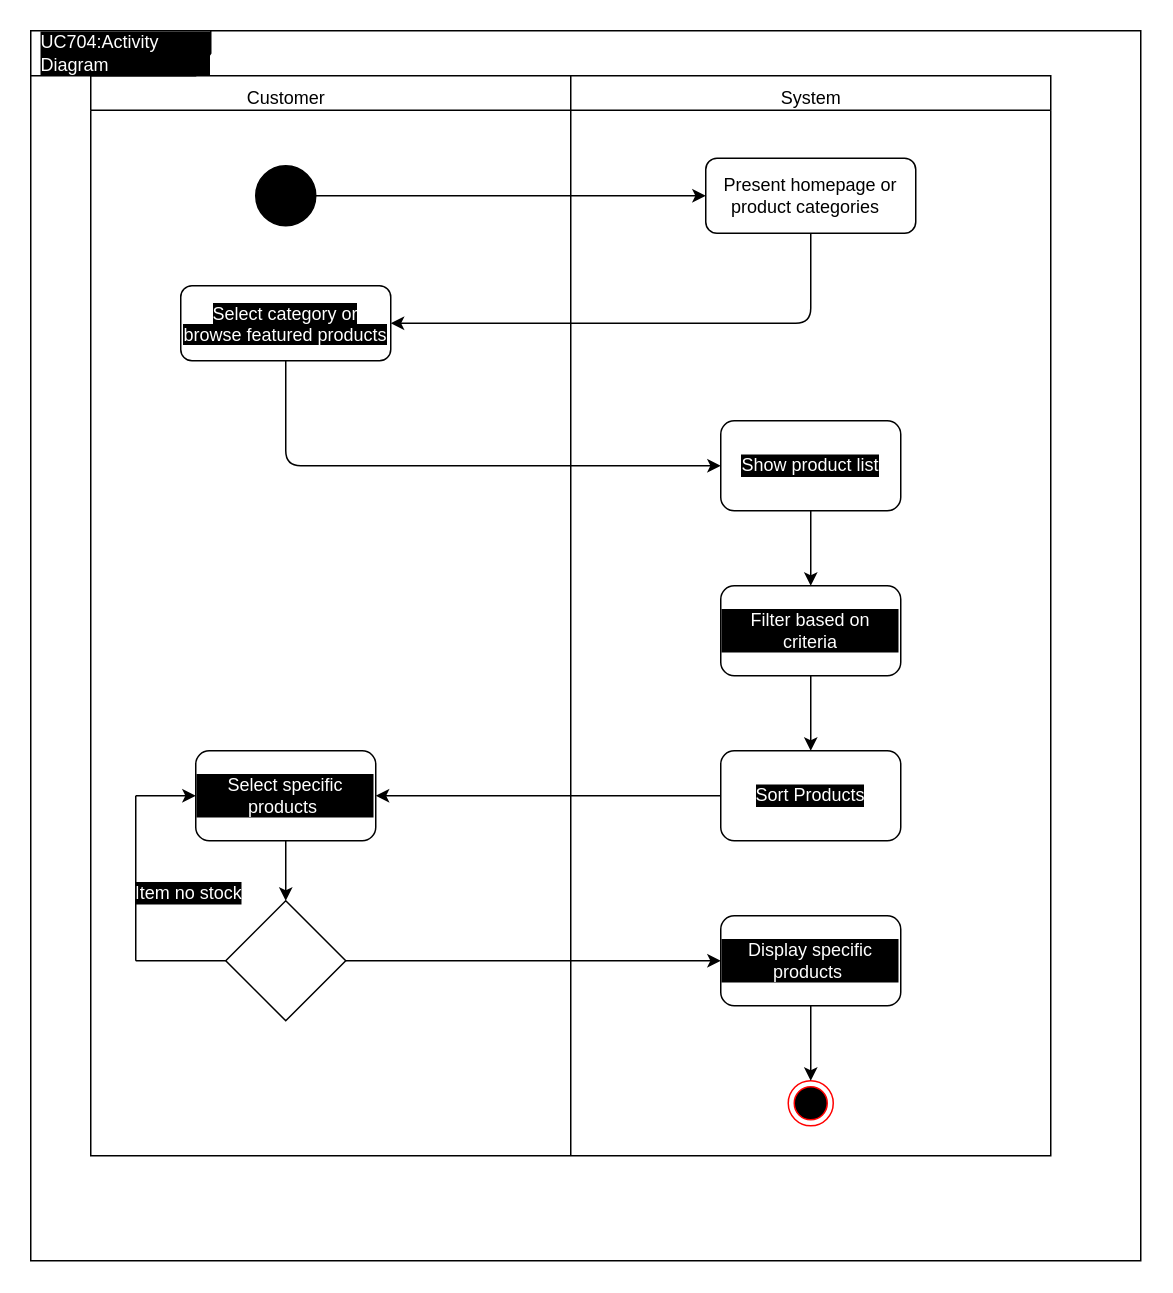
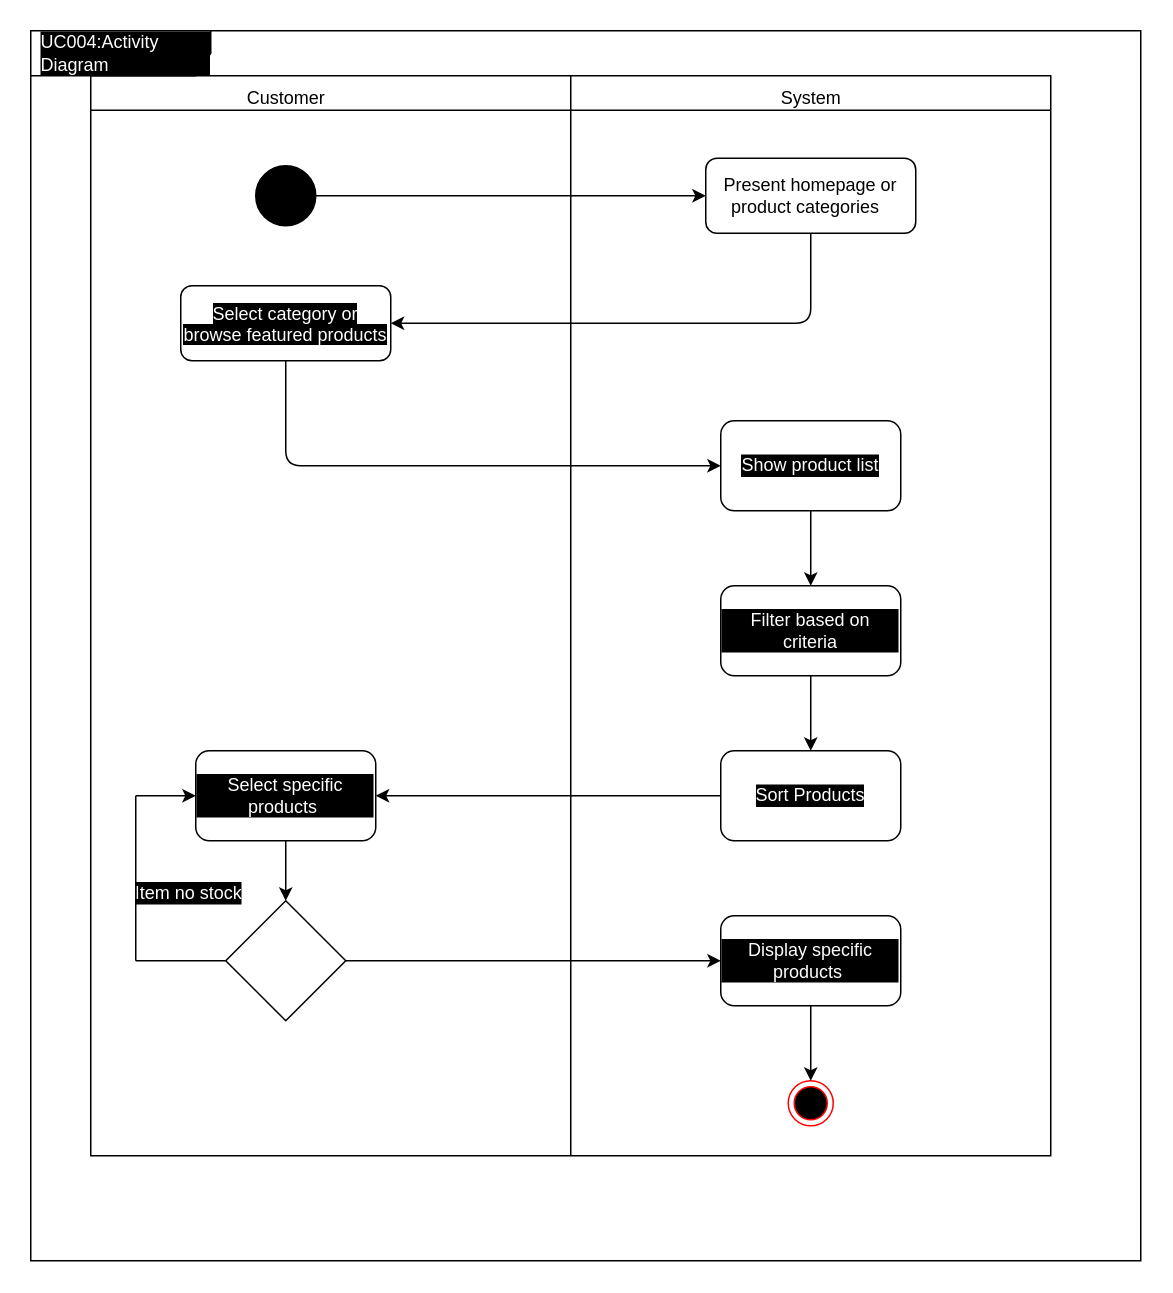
  <mxCell id="0" />
  <mxCell id="1" parent="0" />
  <mxCell id="2" value="&amp;nbsp;" style="swimlane;whiteSpace=wrap;html=1;" parent="1" vertex="1"><mxGeometry x="60" y="50" width="640" height="720" as="geometry" /></mxCell>
  <mxCell id="3" value="Customer" style="text;html=1;align=center;verticalAlign=middle;resizable=0;points=[];autosize=1;strokeColor=none;fillColor=none;" parent="2" vertex="1"><mxGeometry x="90" width="80" height="30" as="geometry" /></mxCell>
  <mxCell id="4" value="System" style="text;html=1;align=center;verticalAlign=middle;resizable=0;points=[];autosize=1;strokeColor=none;fillColor=none;" parent="2" vertex="1"><mxGeometry x="450" width="60" height="30" as="geometry" /></mxCell>
  <mxCell id="5" value="" style="shape=ellipse;html=1;fillColor=strokeColor;fontSize=18;fontColor=#ffffff;" parent="2" vertex="1"><mxGeometry x="110" y="60" width="40" height="40" as="geometry" /></mxCell>
  <mxCell id="6" value="Present homepage or product categories&amp;nbsp;&amp;nbsp;" style="rounded=1;whiteSpace=wrap;html=1;" parent="2" vertex="1"><mxGeometry x="410" y="55" width="140" height="50" as="geometry" /></mxCell>
  <mxCell id="7" value="&lt;p style=&quot;margin: 0px; font-variant-numeric: normal; font-variant-east-asian: normal; font-stretch: normal; line-height: normal;&quot; class=&quot;p1&quot;&gt;&lt;span style=&quot;background-color: rgb(0, 0, 0);&quot;&gt;&lt;font color=&quot;#ffffff&quot;&gt;Select category or browse featured products&lt;/font&gt;&lt;/span&gt;&lt;/p&gt;" style="rounded=1;whiteSpace=wrap;html=1;align=center;" parent="2" vertex="1"><mxGeometry x="60" y="140" width="140" height="50" as="geometry" /></mxCell>
  <mxCell id="8" value="" style="endArrow=classic;html=1;exitX=1;exitY=0.5;exitDx=0;exitDy=0;entryX=0;entryY=0.5;entryDx=0;entryDy=0;" parent="2" source="5" target="6" edge="1"><mxGeometry width="50" height="50" relative="1" as="geometry"><mxPoint x="320" y="280" as="sourcePoint" /><mxPoint x="370" y="230" as="targetPoint" /></mxGeometry></mxCell>
  <mxCell id="9" value="" style="endArrow=classic;html=1;fontColor=#FFFFFF;exitX=0.5;exitY=1;exitDx=0;exitDy=0;entryX=1;entryY=0.5;entryDx=0;entryDy=0;" parent="2" source="6" target="7" edge="1"><mxGeometry width="50" height="50" relative="1" as="geometry"><mxPoint x="320" y="290" as="sourcePoint" /><mxPoint x="370" y="240" as="targetPoint" /><Array as="points"><mxPoint x="480" y="165" /></Array></mxGeometry></mxCell>
  <mxCell id="10" value="Show product list" style="rounded=1;whiteSpace=wrap;html=1;labelBackgroundColor=#000000;fontColor=#FFFFFF;" parent="2" vertex="1"><mxGeometry x="420" y="230" width="120" height="60" as="geometry" /></mxCell>
  <mxCell id="11" value="" style="endArrow=classic;html=1;fontColor=#FFFFFF;exitX=0.5;exitY=1;exitDx=0;exitDy=0;" parent="2" source="7" target="10" edge="1"><mxGeometry width="50" height="50" relative="1" as="geometry"><mxPoint x="320" y="290" as="sourcePoint" /><mxPoint x="130" y="250" as="targetPoint" /><Array as="points"><mxPoint x="130" y="260" /></Array></mxGeometry></mxCell>
  <mxCell id="12" value="Filter based on criteria" style="rounded=1;whiteSpace=wrap;html=1;labelBackgroundColor=#000000;fontColor=#FFFFFF;" parent="2" vertex="1"><mxGeometry x="420" y="340" width="120" height="60" as="geometry" /></mxCell>
  <mxCell id="13" value="" style="endArrow=classic;html=1;fontColor=#FFFFFF;exitX=0.5;exitY=1;exitDx=0;exitDy=0;entryX=0.5;entryY=0;entryDx=0;entryDy=0;" parent="2" source="10" target="12" edge="1"><mxGeometry width="50" height="50" relative="1" as="geometry"><mxPoint x="480" y="300" as="sourcePoint" /><mxPoint x="370" y="230" as="targetPoint" /></mxGeometry></mxCell>
  <mxCell id="14" value="Sort Products" style="rounded=1;whiteSpace=wrap;html=1;labelBackgroundColor=#000000;fontColor=#FFFFFF;" parent="2" vertex="1"><mxGeometry x="420" y="450" width="120" height="60" as="geometry" /></mxCell>
  <mxCell id="15" value="" style="endArrow=classic;html=1;fontColor=#FFFFFF;exitX=0.5;exitY=1;exitDx=0;exitDy=0;entryX=0.5;entryY=0;entryDx=0;entryDy=0;" parent="2" source="12" target="14" edge="1"><mxGeometry width="50" height="50" relative="1" as="geometry"><mxPoint x="320" y="400" as="sourcePoint" /><mxPoint x="370" y="350" as="targetPoint" /></mxGeometry></mxCell>
  <mxCell id="16" style="edgeStyle=none;html=1;exitX=0.5;exitY=1;exitDx=0;exitDy=0;fontColor=#FFFFFF;" parent="2" source="17" target="23" edge="1"><mxGeometry relative="1" as="geometry" /></mxCell>
  <mxCell id="17" value="Select specific products&amp;nbsp;" style="rounded=1;whiteSpace=wrap;html=1;labelBackgroundColor=#000000;fontColor=#FFFFFF;" parent="2" vertex="1"><mxGeometry x="70" y="450" width="120" height="60" as="geometry" /></mxCell>
  <mxCell id="18" value="Display specific products&amp;nbsp;" style="rounded=1;whiteSpace=wrap;html=1;labelBackgroundColor=#000000;fontColor=#FFFFFF;" parent="2" vertex="1"><mxGeometry x="420" y="560" width="120" height="60" as="geometry" /></mxCell>
  <mxCell id="19" value="" style="ellipse;html=1;shape=endState;fillColor=#000000;strokeColor=#ff0000;labelBackgroundColor=#000000;fontColor=#FFFFFF;" parent="2" vertex="1"><mxGeometry x="465" y="670" width="30" height="30" as="geometry" /></mxCell>
  <mxCell id="20" value="" style="endArrow=classic;html=1;fontColor=#FFFFFF;exitX=0;exitY=0.5;exitDx=0;exitDy=0;entryX=1;entryY=0.5;entryDx=0;entryDy=0;" parent="2" source="14" target="17" edge="1"><mxGeometry width="50" height="50" relative="1" as="geometry"><mxPoint x="320" y="480" as="sourcePoint" /><mxPoint x="370" y="430" as="targetPoint" /></mxGeometry></mxCell>
  <mxCell id="21" value="" style="endArrow=classic;html=1;fontColor=#FFFFFF;exitX=0.5;exitY=1;exitDx=0;exitDy=0;entryX=0.5;entryY=0;entryDx=0;entryDy=0;" parent="2" source="18" target="19" edge="1"><mxGeometry width="50" height="50" relative="1" as="geometry"><mxPoint x="320" y="480" as="sourcePoint" /><mxPoint x="370" y="430" as="targetPoint" /></mxGeometry></mxCell>
  <mxCell id="22" style="edgeStyle=none;html=1;entryX=0;entryY=0.5;entryDx=0;entryDy=0;fontColor=#FFFFFF;" parent="2" source="23" target="18" edge="1"><mxGeometry relative="1" as="geometry" /></mxCell>
  <mxCell id="23" value="" style="rhombus;whiteSpace=wrap;html=1;labelBackgroundColor=#000000;fontColor=#FFFFFF;" parent="2" vertex="1"><mxGeometry x="90" y="550" width="80" height="80" as="geometry" /></mxCell>
  <mxCell id="24" value="Item got stock" style="text;html=1;align=center;verticalAlign=middle;resizable=0;points=[];autosize=1;strokeColor=none;fillColor=none;fontColor=#FFFFFF;" parent="2" vertex="1"><mxGeometry x="200" y="590" width="100" height="30" as="geometry" /></mxCell>
  <mxCell id="25" value="Item no stock" style="text;html=1;align=center;verticalAlign=middle;resizable=0;points=[];autosize=1;strokeColor=none;fillColor=none;fontColor=#FFFFFF;labelBackgroundColor=#000000;" parent="2" vertex="1"><mxGeometry x="20" y="530" width="90" height="30" as="geometry" /></mxCell>
  <mxCell id="26" value="" style="endArrow=none;html=1;entryX=0.5;entryY=0;entryDx=0;entryDy=0;exitX=0.5;exitY=1;exitDx=0;exitDy=0;" parent="1" source="2" target="2" edge="1"><mxGeometry width="50" height="50" relative="1" as="geometry"><mxPoint x="290" y="360" as="sourcePoint" /><mxPoint x="340" y="310" as="targetPoint" /></mxGeometry></mxCell>
  <mxCell id="27" value="Start" style="text;html=1;align=center;verticalAlign=middle;resizable=0;points=[];autosize=1;strokeColor=none;fillColor=none;fontColor=#FFFFFF;" parent="1" vertex="1"><mxGeometry x="315" y="125" width="50" height="30" as="geometry" /></mxCell>
  <mxCell id="28" value="End&lt;br&gt;" style="text;html=1;align=center;verticalAlign=middle;resizable=0;points=[];autosize=1;strokeColor=none;fillColor=none;fontColor=#FFFFFF;" parent="1" vertex="1"><mxGeometry x="500" y="680" width="40" height="30" as="geometry" /></mxCell>
  <mxCell id="29" value="" style="endArrow=none;html=1;fontColor=#FFFFFF;exitX=0;exitY=0.5;exitDx=0;exitDy=0;" parent="1" source="23" edge="1"><mxGeometry width="50" height="50" relative="1" as="geometry"><mxPoint x="380" y="380" as="sourcePoint" /><mxPoint x="90" y="640" as="targetPoint" /></mxGeometry></mxCell>
  <mxCell id="30" value="" style="endArrow=none;html=1;fontColor=#FFFFFF;" parent="1" edge="1"><mxGeometry width="50" height="50" relative="1" as="geometry"><mxPoint x="90" y="640" as="sourcePoint" /><mxPoint x="90" y="530" as="targetPoint" /></mxGeometry></mxCell>
  <mxCell id="31" value="" style="endArrow=classic;html=1;fontColor=#FFFFFF;entryX=0;entryY=0.5;entryDx=0;entryDy=0;" parent="1" target="17" edge="1"><mxGeometry width="50" height="50" relative="1" as="geometry"><mxPoint x="90" y="530" as="sourcePoint" /><mxPoint x="430" y="330" as="targetPoint" /></mxGeometry></mxCell>
- <mxCell id="32" value="UC704:Activity Diagram" style="shape=umlFrame;whiteSpace=wrap;html=1;width=120;height=30;boundedLbl=1;verticalAlign=middle;align=left;spacingLeft=5;labelBackgroundColor=#000000;fontColor=#FFFFFF;" parent="1" vertex="1"><mxGeometry x="20" y="20" width="740" height="820" as="geometry" /></mxCell>
+ <mxCell id="32" value="UC004:Activity Diagram" style="shape=umlFrame;whiteSpace=wrap;html=1;width=120;height=30;boundedLbl=1;verticalAlign=middle;align=left;spacingLeft=5;labelBackgroundColor=#000000;fontColor=#FFFFFF;" parent="1" vertex="1"><mxGeometry x="20" y="20" width="740" height="820" as="geometry" /></mxCell>
